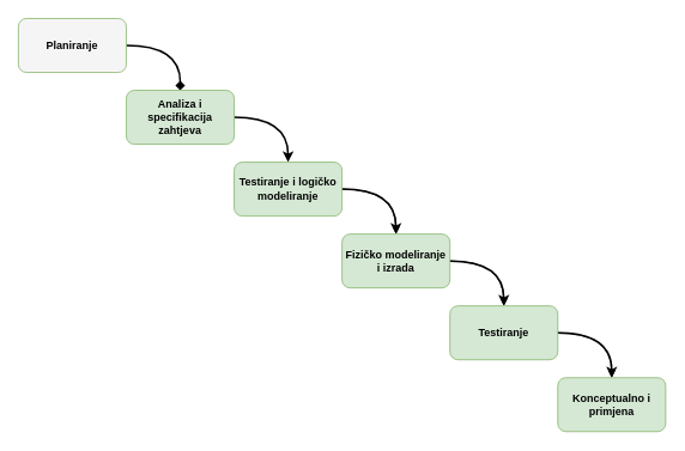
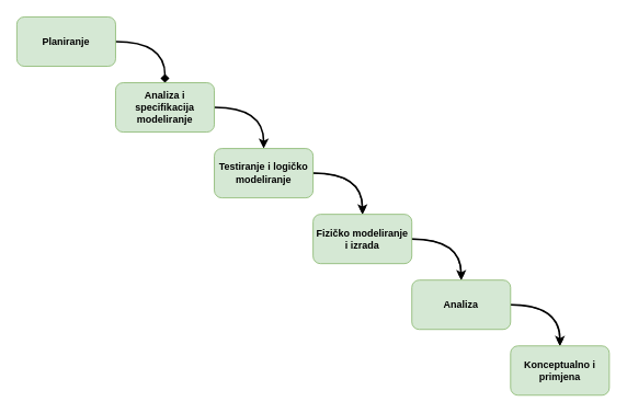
  <mxCell id="0" />
  <mxCell id="1" parent="0" />
  <mxCell id="2" style="edgeStyle=orthogonalEdgeStyle;orthogonalLoop=1;jettySize=auto;html=1;exitX=1;exitY=0.5;exitDx=0;exitDy=0;entryX=0.5;entryY=0;entryDx=0;entryDy=0;curved=1;strokeWidth=2;endArrow=diamond;" edge="1" parent="1" source="3" target="5"><mxGeometry relative="1" as="geometry" /></mxCell>
- <mxCell id="3" value="&lt;b&gt;Planiranje&lt;/b&gt;" style="rounded=1;whiteSpace=wrap;html=1;fillColor=#f5f5f5;strokeColor=#82b366;" vertex="1" parent="1"><mxGeometry x="20" y="20" width="120" height="60" as="geometry" /></mxCell>
+ <mxCell id="3" value="&lt;b&gt;Planiranje&lt;/b&gt;" style="rounded=1;whiteSpace=wrap;html=1;fillColor=#d5e8d4;strokeColor=#82b366;" vertex="1" parent="1"><mxGeometry x="20" y="20" width="120" height="60" as="geometry" /></mxCell>
  <mxCell id="4" style="edgeStyle=orthogonalEdgeStyle;curved=1;orthogonalLoop=1;jettySize=auto;html=1;exitX=1;exitY=0.5;exitDx=0;exitDy=0;entryX=0.5;entryY=0;entryDx=0;entryDy=0;strokeWidth=2;" edge="1" parent="1" source="5" target="8"><mxGeometry relative="1" as="geometry" /></mxCell>
- <mxCell id="5" value="&lt;b&gt;Analiza i specifikacija zahtjeva&lt;/b&gt;" style="rounded=1;whiteSpace=wrap;html=1;fillColor=#d5e8d4;strokeColor=#82b366;" vertex="1" parent="1"><mxGeometry x="140" y="100" width="120" height="60" as="geometry" /></mxCell>
+ <mxCell id="5" value="&lt;b&gt;Analiza i specifikacija modeliranje&lt;/b&gt;" style="rounded=1;whiteSpace=wrap;html=1;fillColor=#d5e8d4;strokeColor=#82b366;" vertex="1" parent="1"><mxGeometry x="140" y="100" width="120" height="60" as="geometry" /></mxCell>
  <mxCell id="6" style="edgeStyle=orthogonalEdgeStyle;curved=1;orthogonalLoop=1;jettySize=auto;html=1;exitX=1;exitY=0.5;exitDx=0;exitDy=0;" edge="1" parent="1" source="8" target="11"><mxGeometry relative="1" as="geometry" /></mxCell>
  <mxCell id="7" style="edgeStyle=orthogonalEdgeStyle;curved=1;orthogonalLoop=1;jettySize=auto;html=1;exitX=1;exitY=0.5;exitDx=0;exitDy=0;strokeWidth=2;" edge="1" parent="1" source="8" target="11"><mxGeometry relative="1" as="geometry" /></mxCell>
  <mxCell id="8" value="&lt;b&gt;Testiranje i logičko modeliranje&lt;/b&gt;" style="rounded=1;whiteSpace=wrap;html=1;fillColor=#d5e8d4;strokeColor=#82b366;" vertex="1" parent="1"><mxGeometry x="260" y="180" width="120" height="60" as="geometry" /></mxCell>
  <mxCell id="9" style="edgeStyle=orthogonalEdgeStyle;curved=1;orthogonalLoop=1;jettySize=auto;html=1;exitX=1;exitY=0.5;exitDx=0;exitDy=0;" edge="1" parent="1" source="11" target="14"><mxGeometry relative="1" as="geometry" /></mxCell>
  <mxCell id="10" style="edgeStyle=orthogonalEdgeStyle;curved=1;orthogonalLoop=1;jettySize=auto;html=1;exitX=1;exitY=0.5;exitDx=0;exitDy=0;entryX=0.5;entryY=0;entryDx=0;entryDy=0;strokeWidth=2;" edge="1" parent="1" source="11" target="14"><mxGeometry relative="1" as="geometry" /></mxCell>
  <mxCell id="11" value="&lt;b&gt;Fizičko modeliranje i izrada&lt;/b&gt;" style="rounded=1;whiteSpace=wrap;html=1;fillColor=#d5e8d4;strokeColor=#82b366;" vertex="1" parent="1"><mxGeometry x="380" y="260" width="120" height="60" as="geometry" /></mxCell>
  <mxCell id="12" style="edgeStyle=orthogonalEdgeStyle;curved=1;orthogonalLoop=1;jettySize=auto;html=1;exitX=1;exitY=0.5;exitDx=0;exitDy=0;" edge="1" parent="1" source="14" target="15"><mxGeometry relative="1" as="geometry" /></mxCell>
  <mxCell id="13" style="edgeStyle=orthogonalEdgeStyle;curved=1;orthogonalLoop=1;jettySize=auto;html=1;exitX=1;exitY=0.5;exitDx=0;exitDy=0;strokeWidth=2;" edge="1" parent="1" source="14" target="15"><mxGeometry relative="1" as="geometry" /></mxCell>
- <mxCell id="14" value="&lt;b&gt;Testiranje&lt;/b&gt;" style="rounded=1;whiteSpace=wrap;html=1;fillColor=#d5e8d4;strokeColor=#82b366;" vertex="1" parent="1"><mxGeometry x="500" y="340" width="120" height="60" as="geometry" /></mxCell>
+ <mxCell id="14" value="&lt;b&gt;Analiza&lt;/b&gt;" style="rounded=1;whiteSpace=wrap;html=1;fillColor=#d5e8d4;strokeColor=#82b366;" vertex="1" parent="1"><mxGeometry x="500" y="340" width="120" height="60" as="geometry" /></mxCell>
  <mxCell id="15" value="&lt;b&gt;Konceptualno i primjena&lt;/b&gt;" style="rounded=1;whiteSpace=wrap;html=1;fillColor=#d5e8d4;strokeColor=#82b366;" vertex="1" parent="1"><mxGeometry x="620" y="420" width="120" height="60" as="geometry" /></mxCell>
